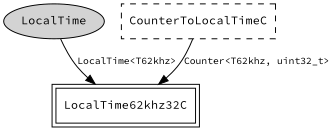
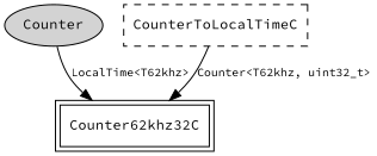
  digraph {
    fontname="Source Code Pro"
    node [fontname="Source Code Pro" fontsize=12 shape=box]
    edge [fontname="Source Code Pro" fontsize=10]
-   n1 [label=LocalTime shape=ellipse style=filled]
-   Counter62khz32C [peripheries=2 label=LocalTime62khz32C]
+   n1 [label=Counter shape=ellipse style=filled]
+   Counter62khz32C [peripheries=2]
    n3 [label=CounterToLocalTimeC style=dashed]
    n1 -> Counter62khz32C [label="LocalTime<T62khz>"]
    n3 -> Counter62khz32C [label="Counter<T62khz, uint32_t>"]
  }
